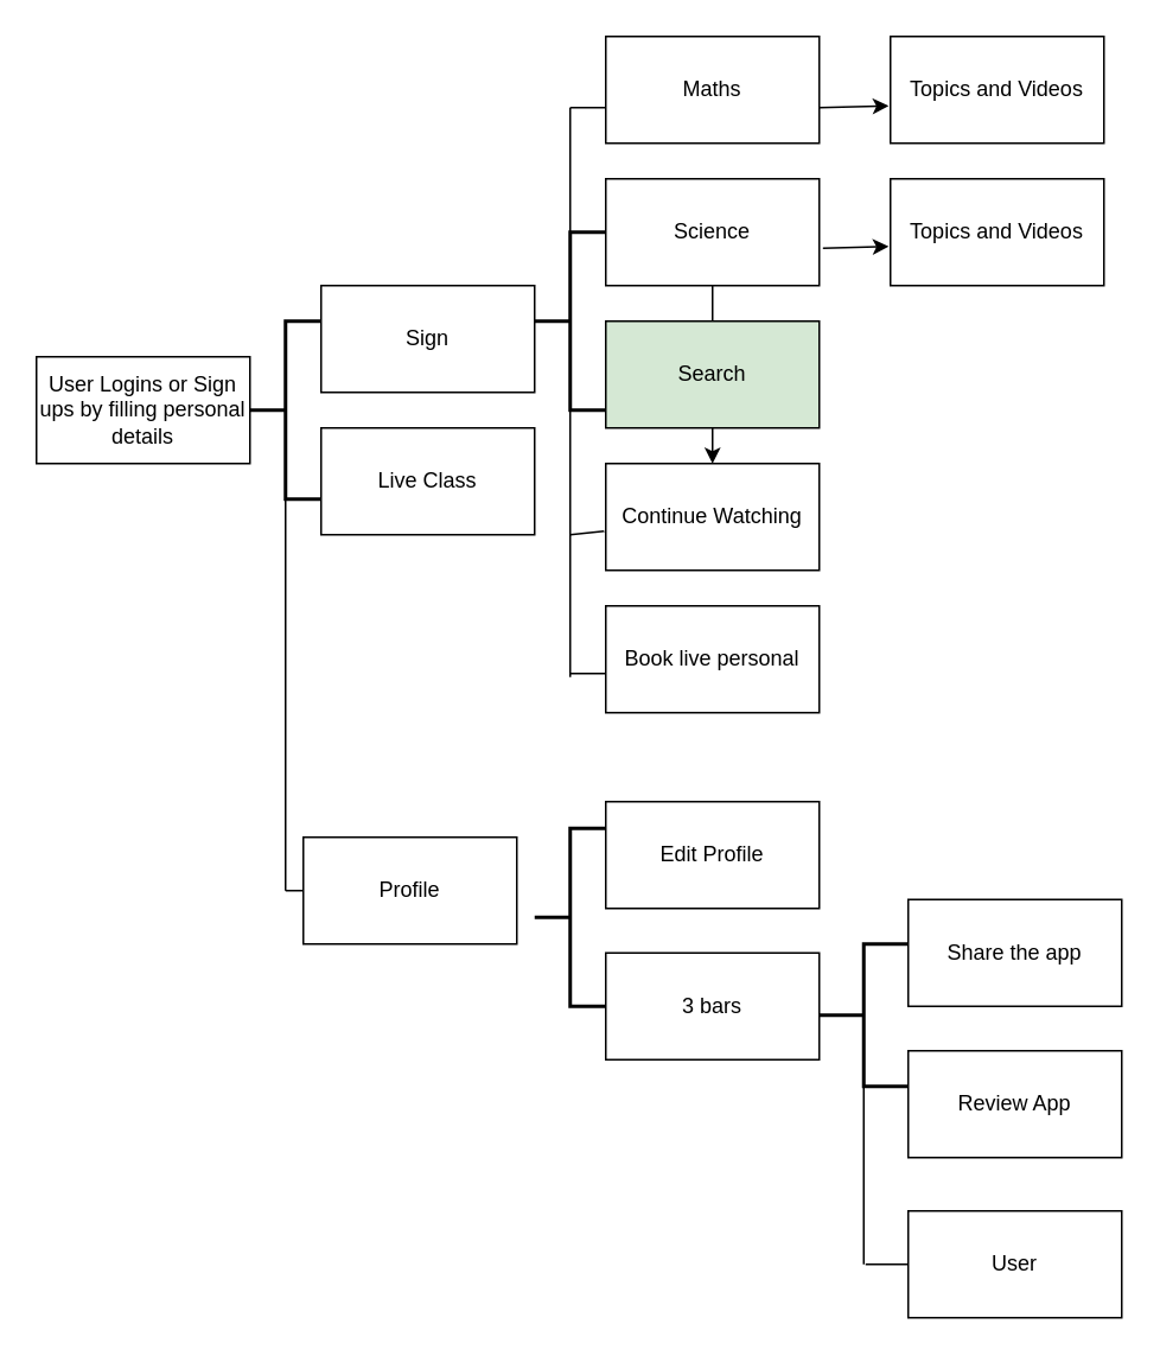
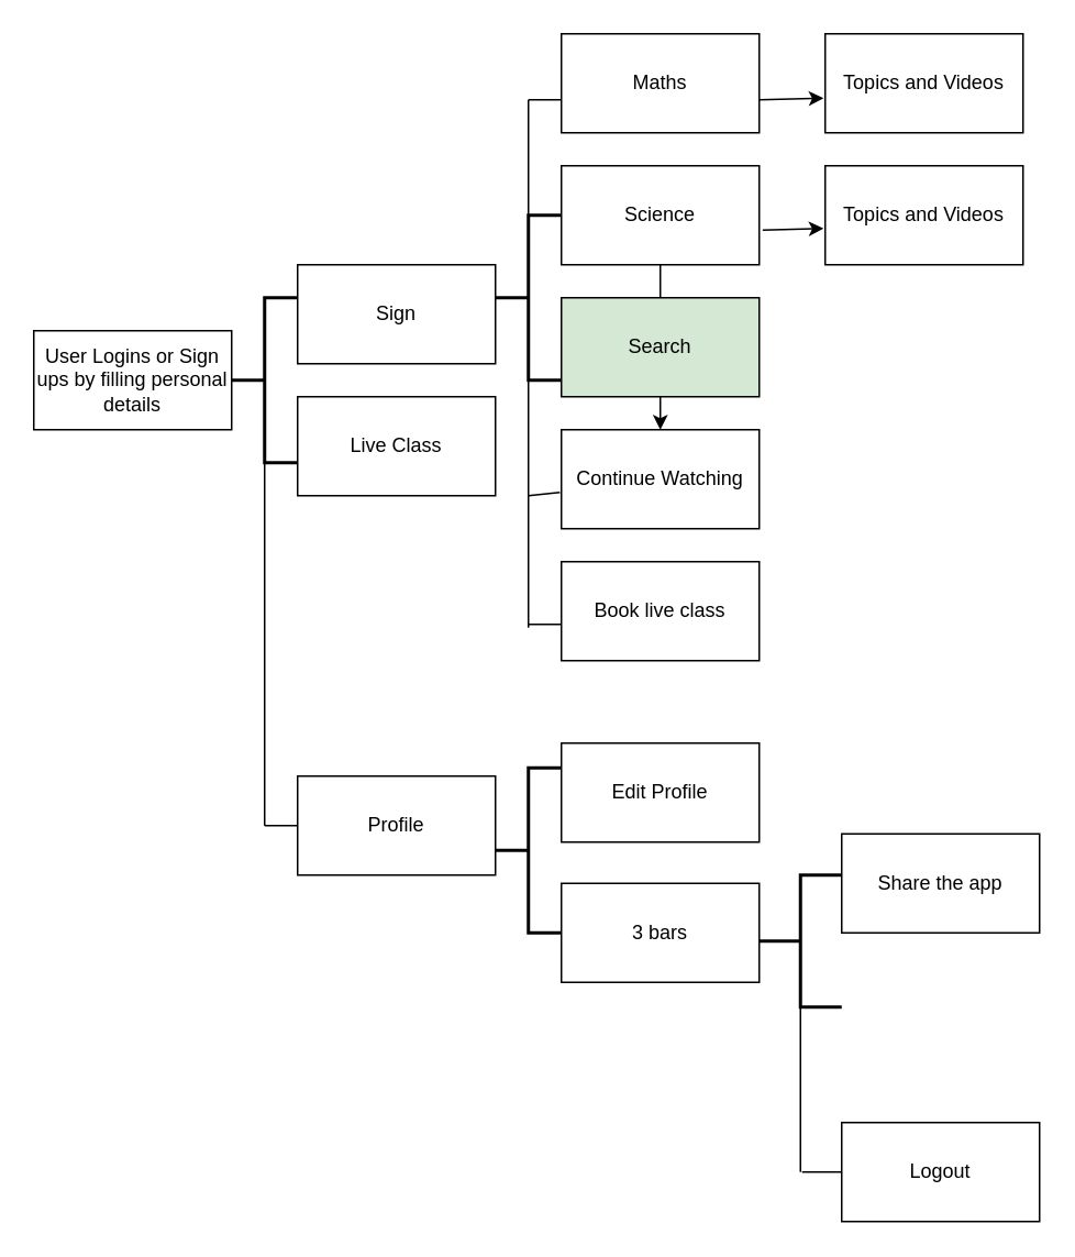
  <mxCell id="0" />
  <mxCell id="1" parent="0" />
  <mxCell id="2" value="User Logins or Sign ups by filling personal details" style="rounded=0;whiteSpace=wrap;html=1;" vertex="1" parent="1"><mxGeometry x="20" y="200" width="120" height="60" as="geometry" /></mxCell>
  <mxCell id="3" value="Sign" style="rounded=0;whiteSpace=wrap;html=1;" vertex="1" parent="1"><mxGeometry x="180" y="160" width="120" height="60" as="geometry" /></mxCell>
  <mxCell id="4" value="Maths" style="rounded=0;whiteSpace=wrap;html=1;" vertex="1" parent="1"><mxGeometry x="340" y="20" width="120" height="60" as="geometry" /></mxCell>
  <mxCell id="5" value="" style="edgeStyle=orthogonalEdgeStyle;rounded=0;orthogonalLoop=1;jettySize=auto;html=1;" edge="1" parent="1" source="6" target="8"><mxGeometry relative="1" as="geometry" /></mxCell>
  <mxCell id="6" value="Science&lt;span style=&quot;color: rgba(0 , 0 , 0 , 0) ; font-family: monospace ; font-size: 0px&quot;&gt;%3CmxGraphModel%3E%3Croot%3E%3CmxCell%20id%3D%220%22%2F%3E%3CmxCell%20id%3D%221%22%20parent%3D%220%22%2F%3E%3CmxCell%20id%3D%222%22%20value%3D%22Maths%22%20style%3D%22rounded%3D0%3BwhiteSpace%3Dwrap%3Bhtml%3D1%3B%22%20vertex%3D%221%22%20parent%3D%221%22%3E%3CmxGeometry%20x%3D%22340%22%20y%3D%2240%22%20width%3D%22120%22%20height%3D%2260%22%20as%3D%22geometry%22%2F%3E%3C%2FmxCell%3E%3C%2Froot%3E%3C%2FmxGraphModel%3E&lt;/span&gt;" style="rounded=0;whiteSpace=wrap;html=1;" vertex="1" parent="1"><mxGeometry x="340" y="100" width="120" height="60" as="geometry" /></mxCell>
  <mxCell id="7" value="Search" style="rounded=0;whiteSpace=wrap;html=1;fillColor=#d5e8d4;" vertex="1" parent="1"><mxGeometry x="340" y="180" width="120" height="60" as="geometry" /></mxCell>
  <mxCell id="8" value="Continue Watching&lt;span style=&quot;color: rgba(0 , 0 , 0 , 0) ; font-family: monospace ; font-size: 0px&quot;&gt;%3CmxGraphModel%3E%3Croot%3E%3CmxCell%20id%3D%220%22%2F%3E%3CmxCell%20id%3D%221%22%20parent%3D%220%22%2F%3E%3CmxCell%20id%3D%222%22%20value%3D%22Search%22%20style%3D%22rounded%3D0%3BwhiteSpace%3Dwrap%3Bhtml%3D1%3B%22%20vertex%3D%221%22%20parent%3D%221%22%3E%3CmxGeometry%20x%3D%22340%22%20y%3D%22200%22%20width%3D%22120%22%20height%3D%2260%22%20as%3D%22geometry%22%2F%3E%3C%2FmxCell%3E%3C%2Froot%3E%3C%2FmxGraphModel%3E&lt;/span&gt;" style="rounded=0;whiteSpace=wrap;html=1;" vertex="1" parent="1"><mxGeometry x="340" y="260" width="120" height="60" as="geometry" /></mxCell>
- <mxCell id="9" value="Book live personal" style="rounded=0;whiteSpace=wrap;html=1;" vertex="1" parent="1"><mxGeometry x="340" y="340" width="120" height="60" as="geometry" /></mxCell>
+ <mxCell id="9" value="Book live class" style="rounded=0;whiteSpace=wrap;html=1;" vertex="1" parent="1"><mxGeometry x="340" y="340" width="120" height="60" as="geometry" /></mxCell>
  <mxCell id="10" value="Live Class" style="rounded=0;whiteSpace=wrap;html=1;" vertex="1" parent="1"><mxGeometry x="180" y="240" width="120" height="60" as="geometry" /></mxCell>
- <mxCell id="11" value="Profile" style="rounded=0;whiteSpace=wrap;html=1;" vertex="1" parent="1"><mxGeometry x="170" y="470" width="120" height="60" as="geometry" /></mxCell>
+ <mxCell id="11" value="Profile" style="rounded=0;whiteSpace=wrap;html=1;" vertex="1" parent="1"><mxGeometry x="180" y="470" width="120" height="60" as="geometry" /></mxCell>
  <mxCell id="12" value="Edit Profile" style="rounded=0;whiteSpace=wrap;html=1;" vertex="1" parent="1"><mxGeometry x="340" y="450" width="120" height="60" as="geometry" /></mxCell>
  <mxCell id="13" value="3 bars" style="rounded=0;whiteSpace=wrap;html=1;" vertex="1" parent="1"><mxGeometry x="340" y="535" width="120" height="60" as="geometry" /></mxCell>
  <mxCell id="14" value="Share the app&lt;span style=&quot;color: rgba(0 , 0 , 0 , 0) ; font-family: monospace ; font-size: 0px&quot;&gt;%3CmxGraphModel%3E%3Croot%3E%3CmxCell%20id%3D%220%22%2F%3E%3CmxCell%20id%3D%221%22%20parent%3D%220%22%2F%3E%3CmxCell%20id%3D%222%22%20value%3D%223%20bars%22%20style%3D%22rounded%3D0%3BwhiteSpace%3Dwrap%3Bhtml%3D1%3B%22%20vertex%3D%221%22%20parent%3D%221%22%3E%3CmxGeometry%20x%3D%22340%22%20y%3D%22555%22%20width%3D%22120%22%20height%3D%2260%22%20as%3D%22geometry%22%2F%3E%3C%2FmxCell%3E%3C%2Froot%3E%3C%2FmxGraphModel%3E&lt;/span&gt;" style="rounded=0;whiteSpace=wrap;html=1;" vertex="1" parent="1"><mxGeometry x="510" y="505" width="120" height="60" as="geometry" /></mxCell>
- <mxCell id="15" value="Review App" style="rounded=0;whiteSpace=wrap;html=1;" vertex="1" parent="1"><mxGeometry x="510" y="590" width="120" height="60" as="geometry" /></mxCell>
- <mxCell id="16" value="User" style="rounded=0;whiteSpace=wrap;html=1;" vertex="1" parent="1"><mxGeometry x="510" y="680" width="120" height="60" as="geometry" /></mxCell>
+ <mxCell id="16" value="Logout" style="rounded=0;whiteSpace=wrap;html=1;" vertex="1" parent="1"><mxGeometry x="510" y="680" width="120" height="60" as="geometry" /></mxCell>
  <mxCell id="17" value="Topics and Videos" style="rounded=0;whiteSpace=wrap;html=1;" vertex="1" parent="1"><mxGeometry x="500" y="20" width="120" height="60" as="geometry" /></mxCell>
  <mxCell id="18" value="Topics and Videos" style="rounded=0;whiteSpace=wrap;html=1;" vertex="1" parent="1"><mxGeometry x="500" y="100" width="120" height="60" as="geometry" /></mxCell>
  <mxCell id="19" value="" style="strokeWidth=2;html=1;shape=mxgraph.flowchart.annotation_2;align=left;labelPosition=right;pointerEvents=1;" vertex="1" parent="1"><mxGeometry x="140" y="180" width="40" height="100" as="geometry" /></mxCell>
  <mxCell id="20" value="" style="strokeWidth=2;html=1;shape=mxgraph.flowchart.annotation_2;align=left;labelPosition=right;pointerEvents=1;" vertex="1" parent="1"><mxGeometry x="300" y="130" width="40" height="100" as="geometry" /></mxCell>
  <mxCell id="21" value="" style="endArrow=none;html=1;" edge="1" parent="1"><mxGeometry width="50" height="50" relative="1" as="geometry"><mxPoint x="320" y="130" as="sourcePoint" /><mxPoint x="320" y="60" as="targetPoint" /></mxGeometry></mxCell>
  <mxCell id="22" value="" style="endArrow=none;html=1;" edge="1" parent="1"><mxGeometry width="50" height="50" relative="1" as="geometry"><mxPoint x="320" y="60" as="sourcePoint" /><mxPoint x="340" y="60" as="targetPoint" /></mxGeometry></mxCell>
  <mxCell id="23" value="" style="endArrow=none;html=1;" edge="1" parent="1"><mxGeometry width="50" height="50" relative="1" as="geometry"><mxPoint x="320" y="380" as="sourcePoint" /><mxPoint x="320" y="230" as="targetPoint" /></mxGeometry></mxCell>
  <mxCell id="24" value="" style="endArrow=none;html=1;entryX=-0.008;entryY=0.633;entryDx=0;entryDy=0;entryPerimeter=0;" edge="1" parent="1" target="8"><mxGeometry width="50" height="50" relative="1" as="geometry"><mxPoint x="320" y="300" as="sourcePoint" /><mxPoint x="340" y="298" as="targetPoint" /></mxGeometry></mxCell>
  <mxCell id="25" value="" style="endArrow=none;html=1;entryX=0.017;entryY=0.633;entryDx=0;entryDy=0;entryPerimeter=0;" edge="1" parent="1"><mxGeometry width="50" height="50" relative="1" as="geometry"><mxPoint x="320" y="378" as="sourcePoint" /><mxPoint x="340.04" y="377.98" as="targetPoint" /></mxGeometry></mxCell>
  <mxCell id="26" value="" style="endArrow=classic;html=1;entryX=-0.008;entryY=0.65;entryDx=0;entryDy=0;entryPerimeter=0;" edge="1" parent="1" target="17"><mxGeometry width="50" height="50" relative="1" as="geometry"><mxPoint x="460" y="60" as="sourcePoint" /><mxPoint x="510" y="10" as="targetPoint" /></mxGeometry></mxCell>
  <mxCell id="27" value="" style="endArrow=classic;html=1;entryX=-0.008;entryY=0.633;entryDx=0;entryDy=0;entryPerimeter=0;exitX=1.017;exitY=0.65;exitDx=0;exitDy=0;exitPerimeter=0;" edge="1" parent="1" source="6" target="18"><mxGeometry width="50" height="50" relative="1" as="geometry"><mxPoint x="470" y="70" as="sourcePoint" /><mxPoint x="509.04" y="69" as="targetPoint" /></mxGeometry></mxCell>
  <mxCell id="28" value="" style="endArrow=none;html=1;entryX=0.5;entryY=1;entryDx=0;entryDy=0;entryPerimeter=0;" edge="1" parent="1" target="19"><mxGeometry width="50" height="50" relative="1" as="geometry"><mxPoint x="160" y="500" as="sourcePoint" /><mxPoint x="440" y="330" as="targetPoint" /></mxGeometry></mxCell>
  <mxCell id="29" value="" style="endArrow=none;html=1;entryX=0;entryY=0.5;entryDx=0;entryDy=0;" edge="1" parent="1" target="11"><mxGeometry width="50" height="50" relative="1" as="geometry"><mxPoint x="160" y="500" as="sourcePoint" /><mxPoint x="440" y="330" as="targetPoint" /></mxGeometry></mxCell>
  <mxCell id="30" value="" style="strokeWidth=2;html=1;shape=mxgraph.flowchart.annotation_2;align=left;labelPosition=right;pointerEvents=1;" vertex="1" parent="1"><mxGeometry x="300" y="465" width="40" height="100" as="geometry" /></mxCell>
  <mxCell id="31" value="" style="strokeWidth=2;html=1;shape=mxgraph.flowchart.annotation_2;align=left;labelPosition=right;pointerEvents=1;" vertex="1" parent="1"><mxGeometry x="460" y="530" width="50" height="80" as="geometry" /></mxCell>
  <mxCell id="32" value="" style="endArrow=none;html=1;entryX=0.5;entryY=1;entryDx=0;entryDy=0;entryPerimeter=0;" edge="1" parent="1" target="31"><mxGeometry width="50" height="50" relative="1" as="geometry"><mxPoint x="485" y="710" as="sourcePoint" /><mxPoint x="440" y="530" as="targetPoint" /></mxGeometry></mxCell>
  <mxCell id="33" value="" style="endArrow=none;html=1;" edge="1" parent="1"><mxGeometry width="50" height="50" relative="1" as="geometry"><mxPoint x="510" y="710" as="sourcePoint" /><mxPoint x="486" y="710" as="targetPoint" /></mxGeometry></mxCell>
